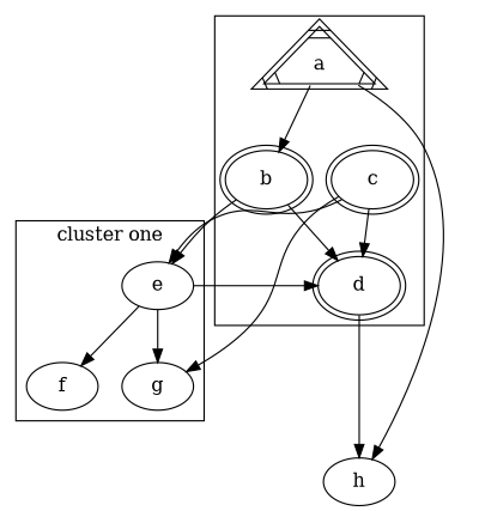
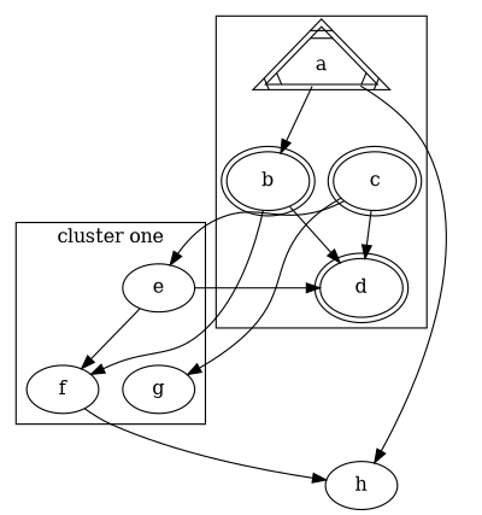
  digraph {
    compound=true
    a [peripheries=2 shape=triangle style=diagonals]
    b [peripheries=2]
    c [peripheries=2]
    d [peripheries=2]
    e
    g
    f
    h
    subgraph cluster_1 {
      a
      b
      c
      d
    }
    subgraph cluster_2 {
      label="cluster one"
      e
      g
      f
    }
    a -> b
    a -> h
    b -> d
-   b -> e
+   b -> f
    c -> d
    c -> e
    c -> g
-   d -> h
+   f -> h
    e -> d
-   e -> g
    e -> f
  }
